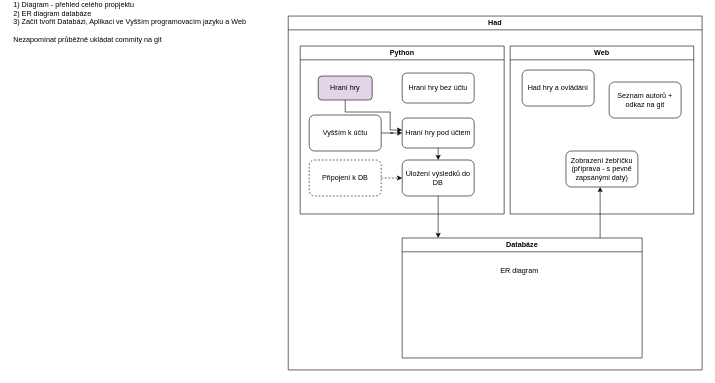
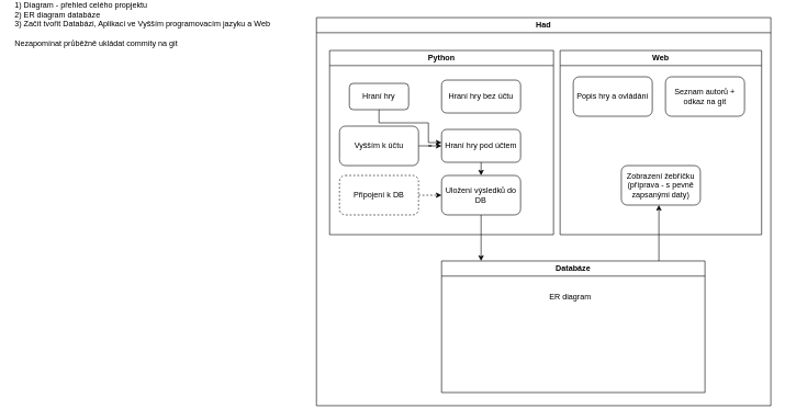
  <mxCell id="0" />
  <mxCell id="1" parent="0" />
  <mxCell id="2" value="Had" style="swimlane;whiteSpace=wrap;html=1;" parent="1" vertex="1"><mxGeometry x="480" y="20" width="690" height="590" as="geometry" /></mxCell>
  <mxCell id="3" value="Python" style="swimlane;whiteSpace=wrap;html=1;" parent="2" vertex="1"><mxGeometry x="20" y="50" width="340" height="280" as="geometry" /></mxCell>
  <mxCell id="4" style="edgeStyle=orthogonalEdgeStyle;rounded=0;orthogonalLoop=1;jettySize=auto;html=1;" parent="3" source="5" target="10" edge="1"><mxGeometry relative="1" as="geometry"><Array as="points"><mxPoint x="75" y="110" /><mxPoint x="150" y="110" /><mxPoint x="150" y="140" /></Array></mxGeometry></mxCell>
- <mxCell id="5" value="Hraní hry" style="rounded=1;whiteSpace=wrap;html=1;fillColor=#e1d5e7;" parent="3" vertex="1"><mxGeometry x="30" y="50" width="90" height="40" as="geometry" /></mxCell>
+ <mxCell id="5" value="Hraní hry" style="rounded=1;whiteSpace=wrap;html=1;" parent="3" vertex="1"><mxGeometry x="30" y="50" width="90" height="40" as="geometry" /></mxCell>
  <mxCell id="6" value="" style="edgeStyle=orthogonalEdgeStyle;rounded=0;orthogonalLoop=1;jettySize=auto;html=1;" parent="3" source="7" target="10" edge="1"><mxGeometry relative="1" as="geometry" /></mxCell>
  <mxCell id="7" value="Vyšším k účtu" style="rounded=1;whiteSpace=wrap;html=1;" parent="3" vertex="1"><mxGeometry x="15" y="115" width="120" height="60" as="geometry" /></mxCell>
  <mxCell id="8" value="Hraní hry bez účtu" style="rounded=1;whiteSpace=wrap;html=1;" parent="3" vertex="1"><mxGeometry x="170" y="45" width="120" height="50" as="geometry" /></mxCell>
  <mxCell id="9" style="edgeStyle=orthogonalEdgeStyle;rounded=0;orthogonalLoop=1;jettySize=auto;html=1;" parent="3" source="10" target="11" edge="1"><mxGeometry relative="1" as="geometry"><Array as="points"><mxPoint x="230" y="250" /><mxPoint x="230" y="250" /></Array></mxGeometry></mxCell>
  <mxCell id="10" value="Hraní hry pod účtem" style="rounded=1;whiteSpace=wrap;html=1;" parent="3" vertex="1"><mxGeometry x="170" y="120" width="120" height="50" as="geometry" /></mxCell>
  <mxCell id="11" value="Uložení výsledků do DB" style="rounded=1;whiteSpace=wrap;html=1;" parent="3" vertex="1"><mxGeometry x="170" y="190" width="120" height="60" as="geometry" /></mxCell>
  <mxCell id="12" style="edgeStyle=orthogonalEdgeStyle;rounded=0;orthogonalLoop=1;jettySize=auto;html=1;dashed=1;" parent="3" source="13" target="11" edge="1"><mxGeometry relative="1" as="geometry"><Array as="points"><mxPoint x="150" y="220" /><mxPoint x="150" y="220" /></Array></mxGeometry></mxCell>
  <mxCell id="13" value="Připojení k DB" style="rounded=1;whiteSpace=wrap;html=1;dashed=1;" parent="3" vertex="1"><mxGeometry x="15" y="190" width="120" height="60" as="geometry" /></mxCell>
  <mxCell id="14" value="Web" style="swimlane;whiteSpace=wrap;html=1;" parent="2" vertex="1"><mxGeometry x="370" y="50" width="306" height="280" as="geometry" /></mxCell>
  <mxCell id="15" value="Zobrazení žebříčku (příprava - s pevně zapsanými daty)" style="rounded=1;whiteSpace=wrap;html=1;" parent="14" vertex="1"><mxGeometry x="93" y="175" width="120" height="60" as="geometry" /></mxCell>
- <mxCell id="16" value="Had hry a ovládání" style="rounded=1;whiteSpace=wrap;html=1;" parent="14" vertex="1"><mxGeometry x="20" y="40" width="120" height="60" as="geometry" /></mxCell>
- <mxCell id="17" value="Seznam autorů + odkaz na git" style="rounded=1;whiteSpace=wrap;html=1;" parent="14" vertex="1"><mxGeometry x="165" y="60" width="120" height="60" as="geometry" /></mxCell>
+ <mxCell id="16" value="Popis hry a ovládání" style="rounded=1;whiteSpace=wrap;html=1;" parent="14" vertex="1"><mxGeometry x="20" y="40" width="120" height="60" as="geometry" /></mxCell>
+ <mxCell id="17" value="Seznam autorů + odkaz na git" style="rounded=1;whiteSpace=wrap;html=1;" parent="14" vertex="1"><mxGeometry x="160" y="40" width="120" height="60" as="geometry" /></mxCell>
  <mxCell id="18" style="edgeStyle=orthogonalEdgeStyle;rounded=0;orthogonalLoop=1;jettySize=auto;html=1;" parent="2" source="19" target="15" edge="1"><mxGeometry relative="1" as="geometry"><Array as="points"><mxPoint x="520" y="340" /><mxPoint x="520" y="340" /></Array></mxGeometry></mxCell>
  <mxCell id="19" value="Databáze" style="swimlane;whiteSpace=wrap;html=1;" parent="2" vertex="1"><mxGeometry x="190" y="370" width="400" height="200" as="geometry" /></mxCell>
  <mxCell id="20" value="ER diagram" style="text;html=1;align=center;verticalAlign=middle;resizable=0;points=[];autosize=1;strokeColor=none;fillColor=none;" vertex="1" parent="19"><mxGeometry x="150" y="40" width="90" height="30" as="geometry" /></mxCell>
  <mxCell id="21" style="edgeStyle=orthogonalEdgeStyle;rounded=0;orthogonalLoop=1;jettySize=auto;html=1;" parent="2" source="11" target="19" edge="1"><mxGeometry relative="1" as="geometry"><Array as="points"><mxPoint x="260" y="520" /><mxPoint x="260" y="520" /></Array></mxGeometry></mxCell>
  <mxCell id="22" value="&lt;div align=&quot;left&quot;&gt;1) Diagram - přehled celého propjektu&lt;/div&gt;&lt;div align=&quot;left&quot;&gt;2) ER diagram databáze&lt;/div&gt;&lt;div align=&quot;left&quot;&gt;3) Začít tvořit Databázi, Aplikaci ve Vyšším programovacím jazyku a Web&lt;/div&gt;&lt;br&gt;Nezapomínat průběžně ukládat commity na git" style="text;html=1;align=left;verticalAlign=middle;whiteSpace=wrap;rounded=0;" parent="1" vertex="1"><mxGeometry x="20" y="20" width="450" height="20" as="geometry" /></mxCell>
